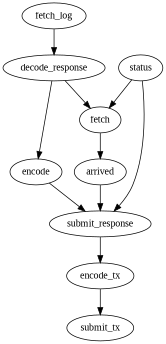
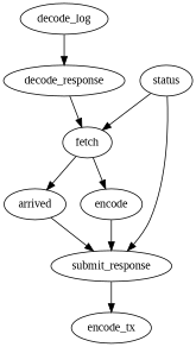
  digraph {
    fontname="Liberation Serif"
    node [data="$(fetch)" fontname="Liberation Serif" type=jsonparse]
    edge [fontname="Liberation Serif"]
-   decode_log [abi="OracleRequest(bytes32 indexed specId, address requester, bytes32 requestId, uint256 payment, address callbackAddr, bytes4 callbackFunctionId, uint256 cancelExpiration, uint256 dataVersion, bytes data)" data="$(jobRun.logData)" topics="$(jobRun.logTopics)" type=ethabidecodelog label=fetch_log]
+   decode_log [abi="OracleRequest(bytes32 indexed specId, address requester, bytes32 requestId, uint256 payment, address callbackAddr, bytes4 callbackFunctionId, uint256 cancelExpiration, uint256 dataVersion, bytes data)" data="$(jobRun.logData)" topics="$(jobRun.logTopics)" type=ethabidecodelog]
    n2 [data="$(decode_log.data)" label=decode_response type=cborparse]
    fetch [method=GET requestData="{\"carrierFlightNumber\": $(decode_cbor.carrierFlightNumber), \"yearMonthDay\": $(decode_cbor.yearMonthDay)}" type=http url="https://fs-api.etherisc.com/api/v1/status-oracle" data=""]
    arrived [path=arrived]
    n5 [label=encode path=delay]
    status [path=status]
    n7 [abi="(bytes32 requestId, uint8 status, bool arrived, uint256 delay)" data="{\"requestId\": $(decode_log.requestId), \"status\": $(status), \"arrived\": $(arrived), \"delay\": $(delay)}" label=submit_response type=ethabiencode]
    encode_tx [abi="fulfillOracleRequest2(bytes32 requestId, uint256 payment, address callbackAddress, bytes4 callbackFunctionId, uint256 expiration, bytes calldata data)" data="{\"requestId\": $(decode_log.requestId), \"payment\": $(decode_log.payment), \"callbackAddress\": $(decode_log.callbackAddr), \"callbackFunctionId\": $(decode_log.callbackFunctionId), \"expiration\": $(decode_log.cancelExpiration), \"data\": $(encode_response)}" type=ethabiencode]
-   submit_tx [data="$(encode_tx)" to="0xd006d393b49f89677722Ed04A26Ab83C74B1aC0e" type=ethtx]
    decode_log -> n2
    n2 -> fetch
    fetch -> arrived
-   n2 -> n5
+   fetch -> n5
    arrived -> n7
    n5 -> n7
    status -> fetch
    status -> n7
    n7 -> encode_tx
-   encode_tx -> submit_tx
  }
